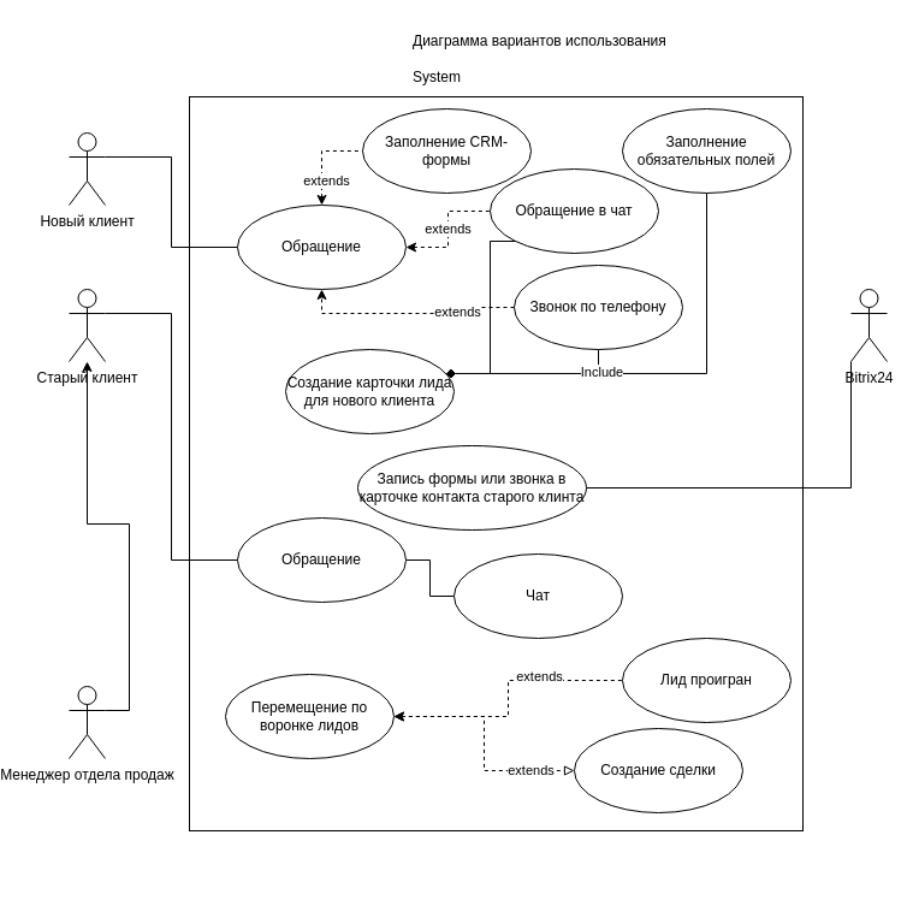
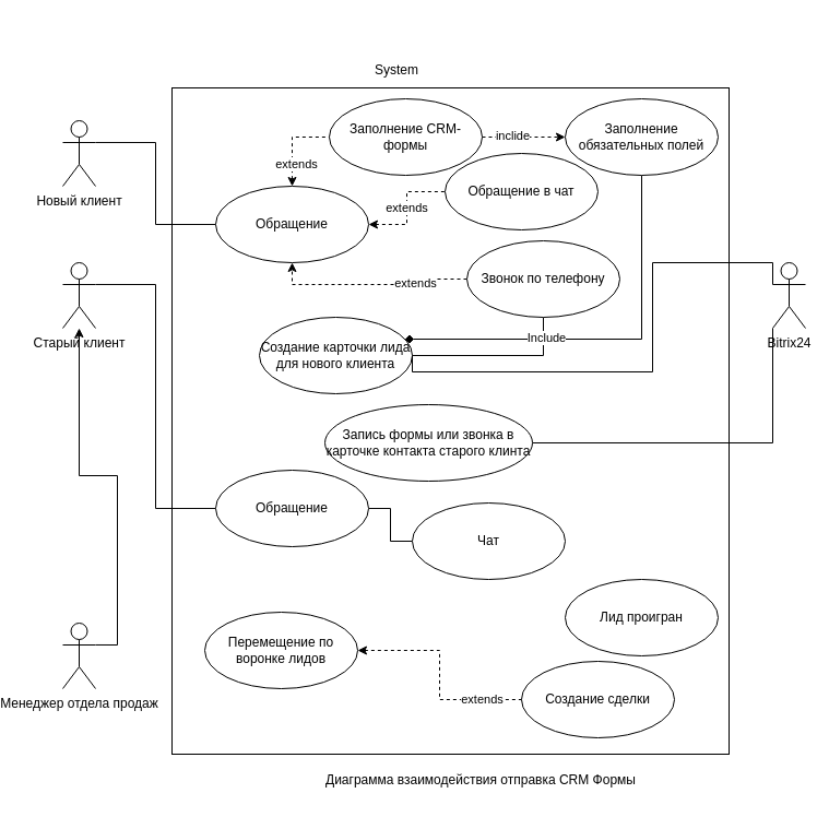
  <mxCell id="0" />
  <mxCell id="1" parent="0" />
  <mxCell id="2" value="" style="html=1;" parent="1" vertex="1"><mxGeometry x="120" y="80" width="510" height="610" as="geometry" /></mxCell>
  <mxCell id="3" style="edgeStyle=orthogonalEdgeStyle;rounded=0;orthogonalLoop=1;jettySize=auto;html=1;exitX=1;exitY=0.333;exitDx=0;exitDy=0;exitPerimeter=0;endArrow=none;endFill=0;entryX=0;entryY=0.5;entryDx=0;entryDy=0;" parent="1" source="4" target="8" edge="1"><mxGeometry relative="1" as="geometry"><mxPoint x="180" y="210" as="targetPoint" /></mxGeometry></mxCell>
  <mxCell id="4" value="Новый клиент" style="shape=umlActor;verticalLabelPosition=bottom;verticalAlign=top;html=1;" parent="1" vertex="1"><mxGeometry x="20" y="110" width="30" height="60" as="geometry" /></mxCell>
  <mxCell id="5" value="" style="edgeStyle=orthogonalEdgeStyle;rounded=0;orthogonalLoop=1;jettySize=auto;html=1;endArrow=none;endFill=0;dashed=1;startArrow=classic;startFill=1;entryX=0;entryY=0.5;entryDx=0;entryDy=0;" parent="1" source="8" target="12" edge="1"><mxGeometry relative="1" as="geometry" /></mxCell>
  <mxCell id="6" value="extends" style="edgeLabel;html=1;align=center;verticalAlign=middle;resizable=0;points=[];" parent="5" vertex="1" connectable="0"><mxGeometry x="-0.436" y="-3" relative="1" as="geometry"><mxPoint y="1" as="offset" /></mxGeometry></mxCell>
  <mxCell id="7" value="extends" style="edgeStyle=orthogonalEdgeStyle;rounded=0;orthogonalLoop=1;jettySize=auto;html=1;startArrow=classic;startFill=1;endArrow=none;endFill=0;dashed=1;" parent="1" source="8" target="30" edge="1"><mxGeometry relative="1" as="geometry" /></mxCell>
  <mxCell id="8" value="Обращение" style="ellipse;whiteSpace=wrap;html=1;" parent="1" vertex="1"><mxGeometry x="160" y="170" width="140" height="70" as="geometry" /></mxCell>
  <mxCell id="9" value="System" style="text;strokeColor=none;fillColor=none;align=left;verticalAlign=top;spacingLeft=4;spacingRight=4;overflow=hidden;rotatable=0;points=[[0,0.5],[1,0.5]];portConstraint=eastwest;" parent="1" vertex="1"><mxGeometry x="300" y="50" width="100" height="26" as="geometry" /></mxCell>
+ <mxCell id="10" value="" style="edgeStyle=orthogonalEdgeStyle;rounded=0;orthogonalLoop=1;jettySize=auto;html=1;startArrow=none;startFill=0;endArrow=classic;endFill=1;dashed=1;" parent="1" source="12" target="29" edge="1"><mxGeometry relative="1" as="geometry" /></mxCell>
+ <mxCell id="11" value="inclide" style="edgeLabel;html=1;align=center;verticalAlign=middle;resizable=0;points=[];" parent="10" vertex="1" connectable="0"><mxGeometry x="-0.286" y="3" relative="1" as="geometry"><mxPoint y="1" as="offset" /></mxGeometry></mxCell>
  <mxCell id="12" value="Заполнение CRM-формы" style="ellipse;whiteSpace=wrap;html=1;" parent="1" vertex="1"><mxGeometry x="264" y="90" width="140" height="70" as="geometry" /></mxCell>
  <mxCell id="13" style="edgeStyle=orthogonalEdgeStyle;rounded=0;orthogonalLoop=1;jettySize=auto;html=1;endArrow=classic;endFill=1;entryX=0.5;entryY=1;entryDx=0;entryDy=0;dashed=1;startArrow=none;startFill=0;" parent="1" source="16" target="8" edge="1"><mxGeometry relative="1" as="geometry" /></mxCell>
  <mxCell id="14" value="extends" style="edgeLabel;html=1;align=center;verticalAlign=middle;resizable=0;points=[];" parent="13" vertex="1" connectable="0"><mxGeometry x="-0.432" y="-2" relative="1" as="geometry"><mxPoint as="offset" /></mxGeometry></mxCell>
- <mxCell id="15" style="edgeStyle=orthogonalEdgeStyle;rounded=0;orthogonalLoop=1;jettySize=auto;html=1;exitX=0.5;exitY=1;exitDx=0;exitDy=0;startArrow=none;startFill=0;endArrow=none;endFill=0;" parent="1" source="16" target="30" edge="1"><mxGeometry relative="1" as="geometry" /></mxCell>
+ <mxCell id="15" style="edgeStyle=orthogonalEdgeStyle;rounded=0;orthogonalLoop=1;jettySize=auto;html=1;exitX=0.5;exitY=1;exitDx=0;exitDy=0;startArrow=none;startFill=0;endArrow=none;endFill=0;" parent="1" source="16" target="17" edge="1"><mxGeometry relative="1" as="geometry" /></mxCell>
  <mxCell id="16" value="Звонок по телефону" style="ellipse;whiteSpace=wrap;html=1;" parent="1" vertex="1"><mxGeometry x="390" y="220" width="140" height="70" as="geometry" /></mxCell>
  <mxCell id="17" value="Создание карточки лида для нового клиента" style="ellipse;whiteSpace=wrap;html=1;" parent="1" vertex="1"><mxGeometry x="200" y="290" width="140" height="70" as="geometry" /></mxCell>
+ <mxCell id="18" style="edgeStyle=orthogonalEdgeStyle;rounded=0;orthogonalLoop=1;jettySize=auto;html=1;exitX=0;exitY=0.333;exitDx=0;exitDy=0;exitPerimeter=0;entryX=1;entryY=0.5;entryDx=0;entryDy=0;startArrow=none;startFill=0;endArrow=none;endFill=0;" parent="1" source="20" target="17" edge="1"><mxGeometry relative="1" as="geometry"><Array as="points"><mxPoint x="670" y="240" /><mxPoint x="560" y="240" /><mxPoint x="560" y="340" /><mxPoint x="340" y="340" /></Array></mxGeometry></mxCell>
  <mxCell id="19" style="edgeStyle=orthogonalEdgeStyle;rounded=0;orthogonalLoop=1;jettySize=auto;html=1;exitX=0;exitY=1;exitDx=0;exitDy=0;exitPerimeter=0;entryX=1;entryY=0.5;entryDx=0;entryDy=0;startArrow=none;startFill=0;endArrow=none;endFill=0;" parent="1" source="20" target="25" edge="1"><mxGeometry relative="1" as="geometry" /></mxCell>
  <mxCell id="20" value="Bitrix24" style="shape=umlActor;verticalLabelPosition=bottom;verticalAlign=top;html=1;" parent="1" vertex="1"><mxGeometry x="670" y="240" width="30" height="60" as="geometry" /></mxCell>
  <mxCell id="21" style="edgeStyle=orthogonalEdgeStyle;rounded=0;orthogonalLoop=1;jettySize=auto;html=1;exitX=1;exitY=0.333;exitDx=0;exitDy=0;exitPerimeter=0;entryX=0;entryY=0.5;entryDx=0;entryDy=0;startArrow=none;startFill=0;endArrow=none;endFill=0;" parent="1" source="22" target="24" edge="1"><mxGeometry relative="1" as="geometry" /></mxCell>
  <mxCell id="22" value="Старый клиент" style="shape=umlActor;verticalLabelPosition=bottom;verticalAlign=top;html=1;" parent="1" vertex="1"><mxGeometry x="20" y="240" width="30" height="60" as="geometry" /></mxCell>
  <mxCell id="23" value="" style="edgeStyle=orthogonalEdgeStyle;rounded=0;orthogonalLoop=1;jettySize=auto;html=1;startArrow=none;startFill=0;endArrow=none;endFill=0;" parent="1" source="24" target="26" edge="1"><mxGeometry relative="1" as="geometry" /></mxCell>
  <mxCell id="24" value="Обращение" style="ellipse;whiteSpace=wrap;html=1;" parent="1" vertex="1"><mxGeometry x="160" y="430" width="140" height="70" as="geometry" /></mxCell>
  <mxCell id="25" value="Запись формы или звонка в карточке контакта старого клинта" style="ellipse;whiteSpace=wrap;html=1;" parent="1" vertex="1"><mxGeometry x="260" y="370" width="190" height="70" as="geometry" /></mxCell>
  <mxCell id="26" value="Чат" style="ellipse;whiteSpace=wrap;html=1;" parent="1" vertex="1"><mxGeometry x="340" y="460" width="140" height="70" as="geometry" /></mxCell>
  <mxCell id="27" style="edgeStyle=orthogonalEdgeStyle;rounded=0;orthogonalLoop=1;jettySize=auto;html=1;exitX=0.5;exitY=1;exitDx=0;exitDy=0;startArrow=none;startFill=0;endArrow=diamond;endFill=1;" parent="1" source="29" target="17" edge="1"><mxGeometry relative="1" as="geometry"><Array as="points"><mxPoint x="550" y="310" /></Array></mxGeometry></mxCell>
  <mxCell id="28" value="Include" style="edgeLabel;html=1;align=center;verticalAlign=middle;resizable=0;points=[];" parent="27" vertex="1" connectable="0"><mxGeometry x="0.298" y="-2" relative="1" as="geometry"><mxPoint as="offset" /></mxGeometry></mxCell>
  <mxCell id="29" value="Заполнение обязательных полей" style="ellipse;whiteSpace=wrap;html=1;" parent="1" vertex="1"><mxGeometry x="480" y="90" width="140" height="70" as="geometry" /></mxCell>
  <mxCell id="30" value="Обращение в чат" style="ellipse;whiteSpace=wrap;html=1;" parent="1" vertex="1"><mxGeometry x="370" y="140" width="140" height="70" as="geometry" /></mxCell>
  <mxCell id="31" style="edgeStyle=orthogonalEdgeStyle;rounded=0;orthogonalLoop=1;jettySize=auto;html=1;exitX=1;exitY=0.333;exitDx=0;exitDy=0;exitPerimeter=0;startArrow=none;startFill=0;endArrow=classic;endFill=1;" parent="1" source="32" target="22" edge="1"><mxGeometry relative="1" as="geometry" /></mxCell>
  <mxCell id="32" value="Менеджер отдела продаж" style="shape=umlActor;verticalLabelPosition=bottom;verticalAlign=top;html=1;" parent="1" vertex="1"><mxGeometry x="20" y="570" width="30" height="60" as="geometry" /></mxCell>
- <mxCell id="33" value="" style="edgeStyle=orthogonalEdgeStyle;rounded=0;orthogonalLoop=1;jettySize=auto;html=1;startArrow=classic;startFill=1;endArrow=none;endFill=0;dashed=1;" parent="1" source="35" target="36" edge="1"><mxGeometry relative="1" as="geometry" /></mxCell>
- <mxCell id="34" value="extends" style="edgeLabel;html=1;align=center;verticalAlign=middle;resizable=0;points=[];" parent="33" vertex="1" connectable="0"><mxGeometry x="0.364" y="4" relative="1" as="geometry"><mxPoint as="offset" /></mxGeometry></mxCell>
  <mxCell id="35" value="Перемещение по воронке лидов" style="ellipse;whiteSpace=wrap;html=1;" parent="1" vertex="1"><mxGeometry x="150" y="560" width="140" height="70" as="geometry" /></mxCell>
  <mxCell id="36" value="Лид проигран" style="ellipse;whiteSpace=wrap;html=1;" parent="1" vertex="1"><mxGeometry x="480" y="530" width="140" height="70" as="geometry" /></mxCell>
  <mxCell id="37" value="Создание сделки" style="ellipse;whiteSpace=wrap;html=1;" parent="1" vertex="1"><mxGeometry x="440" y="605" width="140" height="70" as="geometry" /></mxCell>
- <mxCell id="38" value="" style="edgeStyle=orthogonalEdgeStyle;rounded=0;orthogonalLoop=1;jettySize=auto;html=1;startArrow=classic;startFill=1;endArrow=block;endFill=0;dashed=1;entryX=0;entryY=0.5;entryDx=0;entryDy=0;" parent="1" source="35" target="37" edge="1"><mxGeometry relative="1" as="geometry"><mxPoint x="300" y="605" as="sourcePoint" /><mxPoint x="360" y="580" as="targetPoint" /></mxGeometry></mxCell>
+ <mxCell id="38" value="" style="edgeStyle=orthogonalEdgeStyle;rounded=0;orthogonalLoop=1;jettySize=auto;html=1;startArrow=classic;startFill=1;endArrow=none;endFill=0;dashed=1;entryX=0;entryY=0.5;entryDx=0;entryDy=0;" parent="1" source="35" target="37" edge="1"><mxGeometry relative="1" as="geometry"><mxPoint x="300" y="605" as="sourcePoint" /><mxPoint x="360" y="580" as="targetPoint" /></mxGeometry></mxCell>
  <mxCell id="39" value="extends" style="edgeLabel;html=1;align=center;verticalAlign=middle;resizable=0;points=[];" parent="38" vertex="1" connectable="0"><mxGeometry x="0.621" y="1" relative="1" as="geometry"><mxPoint as="offset" /></mxGeometry></mxCell>
- <mxCell id="40" value="Диаграмма вариантов использования" style="text;strokeColor=none;fillColor=none;align=left;verticalAlign=top;spacingLeft=4;spacingRight=4;overflow=hidden;rotatable=0;points=[[0,0.5],[1,0.5]];portConstraint=eastwest;" vertex="1" parent="1"><mxGeometry x="300" width="280" height="26" as="geometry" y="20" /></mxCell>
+ <mxCell id="41" value="Диаграмма взаимодействия отправка CRM Формы" style="text;strokeColor=none;fillColor=none;align=left;verticalAlign=top;spacingLeft=4;spacingRight=4;overflow=hidden;rotatable=0;points=[[0,0.5],[1,0.5]];portConstraint=eastwest;" vertex="1" parent="1"><mxGeometry x="255" y="700" width="325" height="26" as="geometry" /></mxCell>
